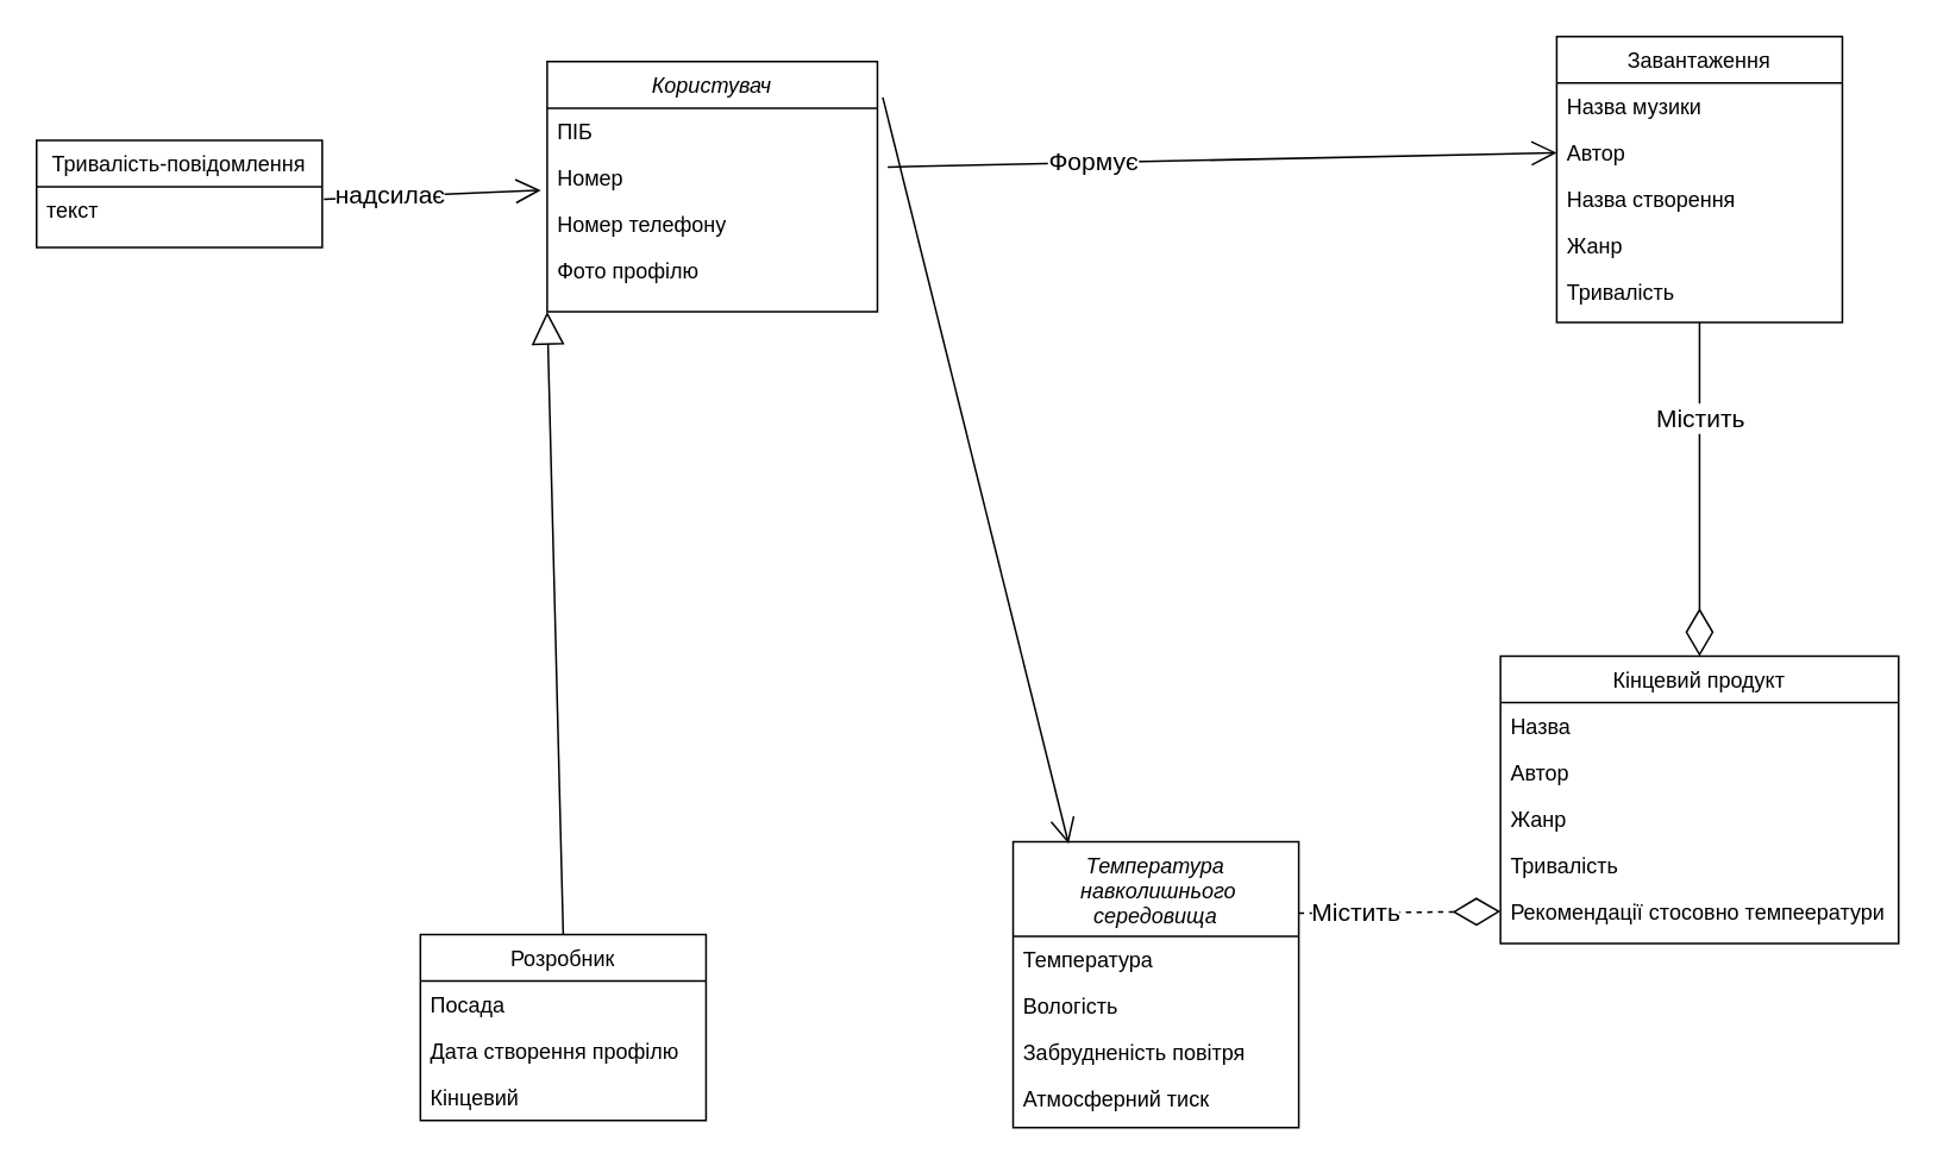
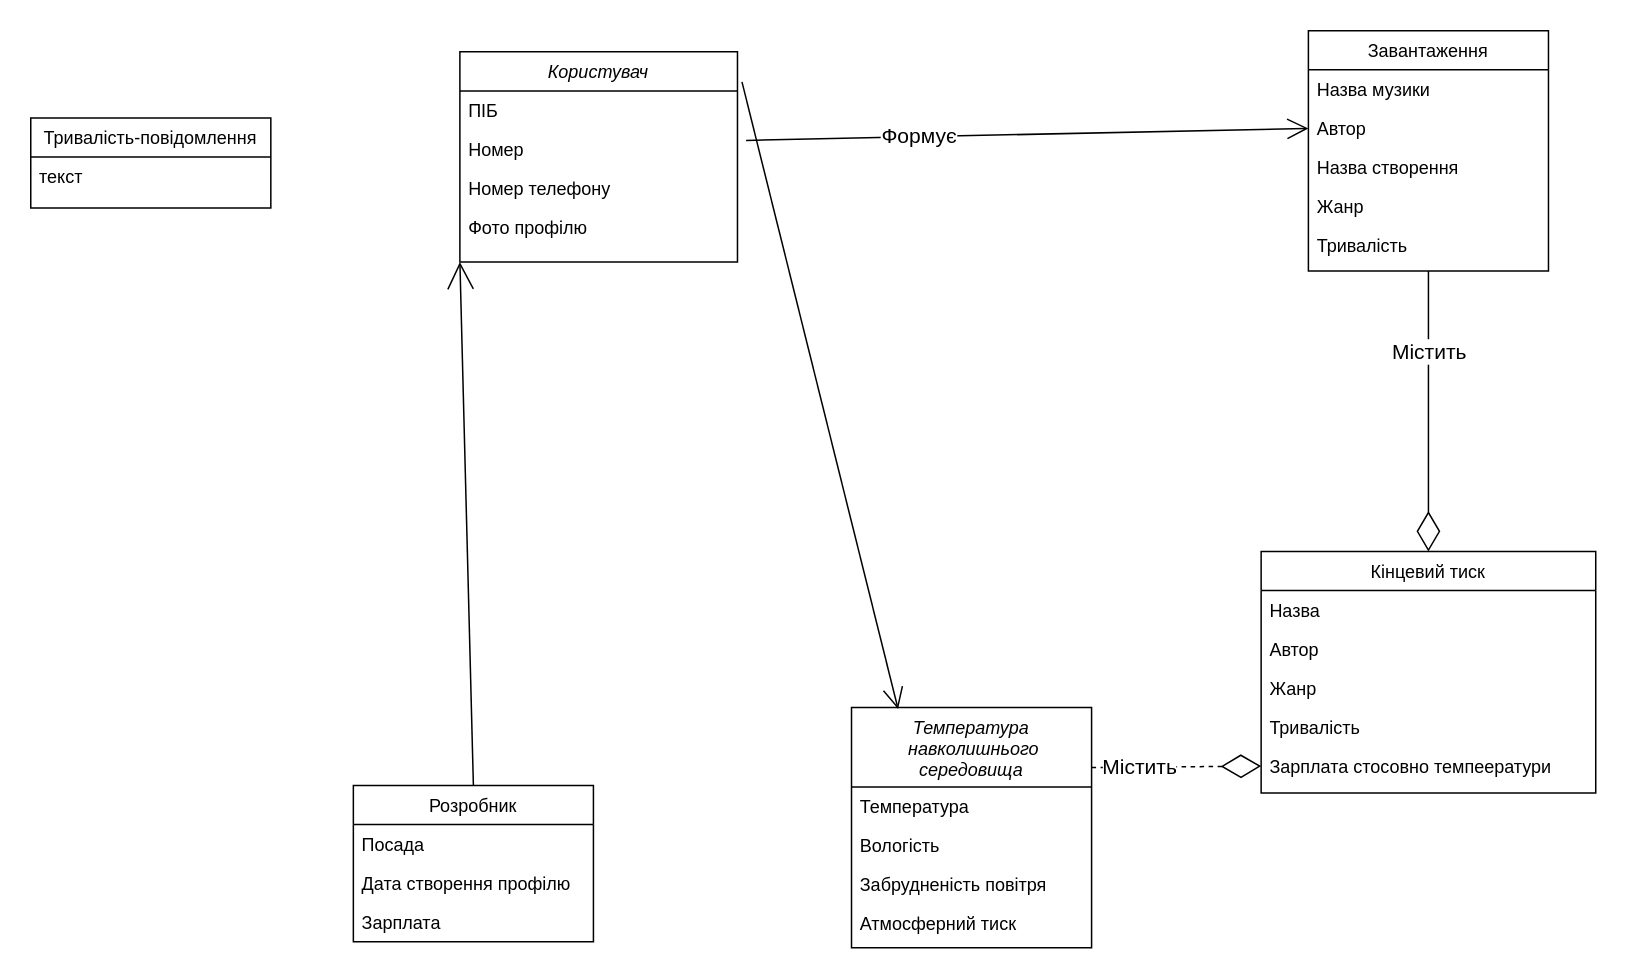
  <mxCell id="0" />
  <mxCell id="1" parent="0" />
  <mxCell id="2" value="Користувач" style="swimlane;fontStyle=2;align=center;verticalAlign=top;childLayout=stackLayout;horizontal=1;startSize=26;horizontalStack=0;resizeParent=1;resizeLast=0;collapsible=1;marginBottom=0;rounded=0;shadow=0;strokeWidth=1;" parent="1" vertex="1"><mxGeometry x="306" y="34" width="185" height="140" as="geometry"><mxRectangle x="230" y="140" width="160" height="26" as="alternateBounds" /></mxGeometry></mxCell>
  <mxCell id="3" value="ПІБ" style="text;align=left;verticalAlign=top;spacingLeft=4;spacingRight=4;overflow=hidden;rotatable=0;points=[[0,0.5],[1,0.5]];portConstraint=eastwest;" parent="2" vertex="1"><mxGeometry y="26" width="185" height="26" as="geometry" /></mxCell>
  <mxCell id="4" value="Номер" style="text;align=left;verticalAlign=top;spacingLeft=4;spacingRight=4;overflow=hidden;rotatable=0;points=[[0,0.5],[1,0.5]];portConstraint=eastwest;rounded=0;shadow=0;html=0;" vertex="1" parent="2"><mxGeometry y="52" width="185" height="26" as="geometry" /></mxCell>
  <mxCell id="5" value="Номер телефону" style="text;align=left;verticalAlign=top;spacingLeft=4;spacingRight=4;overflow=hidden;rotatable=0;points=[[0,0.5],[1,0.5]];portConstraint=eastwest;rounded=0;shadow=0;html=0;" parent="2" vertex="1"><mxGeometry y="78" width="185" height="26" as="geometry" /></mxCell>
  <mxCell id="6" value="Фото профілю" style="text;align=left;verticalAlign=top;spacingLeft=4;spacingRight=4;overflow=hidden;rotatable=0;points=[[0,0.5],[1,0.5]];portConstraint=eastwest;rounded=0;shadow=0;html=0;" parent="2" vertex="1"><mxGeometry y="104" width="185" height="26" as="geometry" /></mxCell>
  <mxCell id="7" value="Розробник" style="swimlane;fontStyle=0;align=center;verticalAlign=top;childLayout=stackLayout;horizontal=1;startSize=26;horizontalStack=0;resizeParent=1;resizeLast=0;collapsible=1;marginBottom=0;rounded=0;shadow=0;strokeWidth=1;" parent="1" vertex="1"><mxGeometry x="235" y="523" width="160" height="104" as="geometry"><mxRectangle x="130" y="380" width="160" height="26" as="alternateBounds" /></mxGeometry></mxCell>
  <mxCell id="8" value="Посада" style="text;align=left;verticalAlign=top;spacingLeft=4;spacingRight=4;overflow=hidden;rotatable=0;points=[[0,0.5],[1,0.5]];portConstraint=eastwest;" parent="7" vertex="1"><mxGeometry y="26" width="160" height="26" as="geometry" /></mxCell>
  <mxCell id="9" value="Дата створення профілю" style="text;align=left;verticalAlign=top;spacingLeft=4;spacingRight=4;overflow=hidden;rotatable=0;points=[[0,0.5],[1,0.5]];portConstraint=eastwest;rounded=0;shadow=0;html=0;" parent="7" vertex="1"><mxGeometry y="52" width="160" height="26" as="geometry" /></mxCell>
- <mxCell id="10" value="Кінцевий" style="text;align=left;verticalAlign=top;spacingLeft=4;spacingRight=4;overflow=hidden;rotatable=0;points=[[0,0.5],[1,0.5]];portConstraint=eastwest;rounded=0;shadow=0;html=0;" vertex="1" parent="7"><mxGeometry y="78" width="160" height="26" as="geometry" /></mxCell>
+ <mxCell id="10" value="Зарплата" style="text;align=left;verticalAlign=top;spacingLeft=4;spacingRight=4;overflow=hidden;rotatable=0;points=[[0,0.5],[1,0.5]];portConstraint=eastwest;rounded=0;shadow=0;html=0;" vertex="1" parent="7"><mxGeometry y="78" width="160" height="26" as="geometry" /></mxCell>
  <mxCell id="11" value="Тривалість-повідомлення" style="swimlane;fontStyle=0;align=center;verticalAlign=top;childLayout=stackLayout;horizontal=1;startSize=26;horizontalStack=0;resizeParent=1;resizeLast=0;collapsible=1;marginBottom=0;rounded=0;shadow=0;strokeWidth=1;" parent="1" vertex="1"><mxGeometry x="20" y="78" width="160" height="60" as="geometry"><mxRectangle x="340" y="380" width="170" height="26" as="alternateBounds" /></mxGeometry></mxCell>
  <mxCell id="12" value="текст" style="text;align=left;verticalAlign=top;spacingLeft=4;spacingRight=4;overflow=hidden;rotatable=0;points=[[0,0.5],[1,0.5]];portConstraint=eastwest;" parent="11" vertex="1"><mxGeometry y="26" width="160" height="26" as="geometry" /></mxCell>
  <mxCell id="13" value="Завантаження" style="swimlane;fontStyle=0;align=center;verticalAlign=top;childLayout=stackLayout;horizontal=1;startSize=26;horizontalStack=0;resizeParent=1;resizeLast=0;collapsible=1;marginBottom=0;rounded=0;shadow=0;strokeWidth=1;" parent="1" vertex="1"><mxGeometry x="871.5" y="20" width="160" height="160" as="geometry"><mxRectangle x="550" y="140" width="160" height="26" as="alternateBounds" /></mxGeometry></mxCell>
  <mxCell id="14" value="Назва музики" style="text;align=left;verticalAlign=top;spacingLeft=4;spacingRight=4;overflow=hidden;rotatable=0;points=[[0,0.5],[1,0.5]];portConstraint=eastwest;" parent="13" vertex="1"><mxGeometry y="26" width="160" height="26" as="geometry" /></mxCell>
  <mxCell id="15" value="Автор" style="text;align=left;verticalAlign=top;spacingLeft=4;spacingRight=4;overflow=hidden;rotatable=0;points=[[0,0.5],[1,0.5]];portConstraint=eastwest;rounded=0;shadow=0;html=0;" vertex="1" parent="13"><mxGeometry y="52" width="160" height="26" as="geometry" /></mxCell>
  <mxCell id="16" value="Назва створення" style="text;align=left;verticalAlign=top;spacingLeft=4;spacingRight=4;overflow=hidden;rotatable=0;points=[[0,0.5],[1,0.5]];portConstraint=eastwest;rounded=0;shadow=0;html=0;" parent="13" vertex="1"><mxGeometry y="78" width="160" height="26" as="geometry" /></mxCell>
  <mxCell id="17" value="Жанр" style="text;align=left;verticalAlign=top;spacingLeft=4;spacingRight=4;overflow=hidden;rotatable=0;points=[[0,0.5],[1,0.5]];portConstraint=eastwest;rounded=0;shadow=0;html=0;" parent="13" vertex="1"><mxGeometry y="104" width="160" height="26" as="geometry" /></mxCell>
  <mxCell id="18" value="Тривалість" style="text;align=left;verticalAlign=top;spacingLeft=4;spacingRight=4;overflow=hidden;rotatable=0;points=[[0,0.5],[1,0.5]];portConstraint=eastwest;rounded=0;shadow=0;html=0;" parent="13" vertex="1"><mxGeometry y="130" width="160" height="26" as="geometry" /></mxCell>
- <mxCell id="19" value="Кінцевий продукт" style="swimlane;fontStyle=0;align=center;verticalAlign=top;childLayout=stackLayout;horizontal=1;startSize=26;horizontalStack=0;resizeParent=1;resizeLast=0;collapsible=1;marginBottom=0;rounded=0;shadow=0;strokeWidth=1;" vertex="1" parent="1"><mxGeometry x="840" y="367" width="223" height="161" as="geometry"><mxRectangle x="130" y="380" width="160" height="26" as="alternateBounds" /></mxGeometry></mxCell>
+ <mxCell id="19" value="Кінцевий тиск" style="swimlane;fontStyle=0;align=center;verticalAlign=top;childLayout=stackLayout;horizontal=1;startSize=26;horizontalStack=0;resizeParent=1;resizeLast=0;collapsible=1;marginBottom=0;rounded=0;shadow=0;strokeWidth=1;" vertex="1" parent="1"><mxGeometry x="840" y="367" width="223" height="161" as="geometry"><mxRectangle x="130" y="380" width="160" height="26" as="alternateBounds" /></mxGeometry></mxCell>
  <mxCell id="20" value="Назва" style="text;align=left;verticalAlign=top;spacingLeft=4;spacingRight=4;overflow=hidden;rotatable=0;points=[[0,0.5],[1,0.5]];portConstraint=eastwest;" vertex="1" parent="19"><mxGeometry y="26" width="223" height="26" as="geometry" /></mxCell>
  <mxCell id="21" value="Автор" style="text;align=left;verticalAlign=top;spacingLeft=4;spacingRight=4;overflow=hidden;rotatable=0;points=[[0,0.5],[1,0.5]];portConstraint=eastwest;rounded=0;shadow=0;html=0;" vertex="1" parent="19"><mxGeometry y="52" width="223" height="26" as="geometry" /></mxCell>
  <mxCell id="22" value="Жанр" style="text;align=left;verticalAlign=top;spacingLeft=4;spacingRight=4;overflow=hidden;rotatable=0;points=[[0,0.5],[1,0.5]];portConstraint=eastwest;rounded=0;shadow=0;html=0;" vertex="1" parent="19"><mxGeometry y="78" width="223" height="26" as="geometry" /></mxCell>
  <mxCell id="23" value="Тривалість" style="text;align=left;verticalAlign=top;spacingLeft=4;spacingRight=4;overflow=hidden;rotatable=0;points=[[0,0.5],[1,0.5]];portConstraint=eastwest;rounded=0;shadow=0;html=0;" vertex="1" parent="19"><mxGeometry y="104" width="223" height="26" as="geometry" /></mxCell>
- <mxCell id="24" value="Рекомендації стосовно темпеератури" style="text;align=left;verticalAlign=top;spacingLeft=4;spacingRight=4;overflow=hidden;rotatable=0;points=[[0,0.5],[1,0.5]];portConstraint=eastwest;rounded=0;shadow=0;html=0;" vertex="1" parent="19"><mxGeometry y="130" width="223" height="26" as="geometry" /></mxCell>
+ <mxCell id="24" value="Зарплата стосовно темпеератури" style="text;align=left;verticalAlign=top;spacingLeft=4;spacingRight=4;overflow=hidden;rotatable=0;points=[[0,0.5],[1,0.5]];portConstraint=eastwest;rounded=0;shadow=0;html=0;" vertex="1" parent="19"><mxGeometry y="130" width="223" height="26" as="geometry" /></mxCell>
  <mxCell id="25" value="" style="endArrow=diamondThin;endFill=0;endSize=24;html=1;rounded=0;exitX=0.5;exitY=1;exitDx=0;exitDy=0;entryX=0.5;entryY=0;entryDx=0;entryDy=0;" edge="1" parent="1" source="13" target="19"><mxGeometry width="160" relative="1" as="geometry"><mxPoint x="231" y="404" as="sourcePoint" /><mxPoint x="391" y="404" as="targetPoint" /></mxGeometry></mxCell>
  <mxCell id="26" value="&lt;font style=&quot;font-size: 14px;&quot;&gt;Містить&lt;/font&gt;" style="edgeLabel;html=1;align=center;verticalAlign=middle;resizable=0;points=[];" vertex="1" connectable="0" parent="25"><mxGeometry x="-0.434" relative="1" as="geometry"><mxPoint as="offset" /></mxGeometry></mxCell>
- <mxCell id="27" value="" style="endArrow=block;endSize=16;endFill=0;html=1;rounded=0;fontSize=14;exitX=0.5;exitY=0;exitDx=0;exitDy=0;entryX=0;entryY=1;entryDx=0;entryDy=0;" edge="1" parent="1" source="7" target="2"><mxGeometry width="160" relative="1" as="geometry"><mxPoint x="391" y="404" as="sourcePoint" /><mxPoint x="311" y="174" as="targetPoint" /><Array as="points" /></mxGeometry></mxCell>
+ <mxCell id="27" value="" style="endArrow=open;endSize=16;endFill=0;html=1;rounded=0;fontSize=14;exitX=0.5;exitY=0;exitDx=0;exitDy=0;entryX=0;entryY=1;entryDx=0;entryDy=0;" edge="1" parent="1" source="7" target="2"><mxGeometry width="160" relative="1" as="geometry"><mxPoint x="391" y="404" as="sourcePoint" /><mxPoint x="311" y="174" as="targetPoint" /><Array as="points" /></mxGeometry></mxCell>
  <mxCell id="28" value="" style="endArrow=open;endFill=1;endSize=12;html=1;rounded=0;fontSize=14;exitX=1.031;exitY=0.269;exitDx=0;exitDy=0;exitPerimeter=0;entryX=0;entryY=0.5;entryDx=0;entryDy=0;" edge="1" parent="1" source="4" target="15"><mxGeometry width="160" relative="1" as="geometry"><mxPoint x="321" y="404" as="sourcePoint" /><mxPoint x="481" y="404" as="targetPoint" /></mxGeometry></mxCell>
  <mxCell id="29" value="Формує" style="edgeLabel;html=1;align=center;verticalAlign=middle;resizable=0;points=[];fontSize=14;" vertex="1" connectable="0" parent="28"><mxGeometry x="-0.388" y="1" relative="1" as="geometry"><mxPoint as="offset" /></mxGeometry></mxCell>
- <mxCell id="30" value="" style="endArrow=open;endFill=1;endSize=12;html=1;rounded=0;fontSize=14;exitX=1.006;exitY=0.269;exitDx=0;exitDy=0;exitPerimeter=0;entryX=-0.019;entryY=0.769;entryDx=0;entryDy=0;entryPerimeter=0;" edge="1" parent="1" source="12" target="4"><mxGeometry width="160" relative="1" as="geometry"><mxPoint x="75.96" y="90.994" as="sourcePoint" /><mxPoint x="161" y="94" as="targetPoint" /></mxGeometry></mxCell>
- <mxCell id="31" value="надсилає" style="edgeLabel;html=1;align=center;verticalAlign=middle;resizable=0;points=[];fontSize=14;" vertex="1" connectable="0" parent="30"><mxGeometry x="-0.388" y="1" relative="1" as="geometry"><mxPoint as="offset" /></mxGeometry></mxCell>
  <mxCell id="32" value="Температура&#10; навколишнього&#10;середовища" style="swimlane;fontStyle=2;align=center;verticalAlign=top;childLayout=stackLayout;horizontal=1;startSize=53;horizontalStack=0;resizeParent=1;resizeLast=0;collapsible=1;marginBottom=0;rounded=0;shadow=0;strokeWidth=1;" vertex="1" parent="1"><mxGeometry x="567" y="471" width="160" height="160" as="geometry"><mxRectangle x="230" y="140" width="160" height="26" as="alternateBounds" /></mxGeometry></mxCell>
  <mxCell id="33" value="Температура" style="text;align=left;verticalAlign=top;spacingLeft=4;spacingRight=4;overflow=hidden;rotatable=0;points=[[0,0.5],[1,0.5]];portConstraint=eastwest;" vertex="1" parent="32"><mxGeometry y="53" width="160" height="26" as="geometry" /></mxCell>
  <mxCell id="34" value="Вологість" style="text;align=left;verticalAlign=top;spacingLeft=4;spacingRight=4;overflow=hidden;rotatable=0;points=[[0,0.5],[1,0.5]];portConstraint=eastwest;rounded=0;shadow=0;html=0;" vertex="1" parent="32"><mxGeometry y="79" width="160" height="26" as="geometry" /></mxCell>
  <mxCell id="35" value="Забрудненість повітря" style="text;align=left;verticalAlign=top;spacingLeft=4;spacingRight=4;overflow=hidden;rotatable=0;points=[[0,0.5],[1,0.5]];portConstraint=eastwest;rounded=0;shadow=0;html=0;" vertex="1" parent="32"><mxGeometry y="105" width="160" height="26" as="geometry" /></mxCell>
  <mxCell id="36" value="Атмосферний тиск" style="text;align=left;verticalAlign=top;spacingLeft=4;spacingRight=4;overflow=hidden;rotatable=0;points=[[0,0.5],[1,0.5]];portConstraint=eastwest;rounded=0;shadow=0;html=0;" vertex="1" parent="32"><mxGeometry y="131" width="160" height="26" as="geometry" /></mxCell>
  <mxCell id="37" value="" style="endArrow=diamondThin;endFill=0;endSize=24;html=1;rounded=0;exitX=1;exitY=0.25;exitDx=0;exitDy=0;entryX=0;entryY=0.5;entryDx=0;entryDy=0;dashed=1;" edge="1" parent="1" source="32" target="24"><mxGeometry width="160" relative="1" as="geometry"><mxPoint x="961.5" y="190" as="sourcePoint" /><mxPoint x="961.5" y="377" as="targetPoint" /></mxGeometry></mxCell>
  <mxCell id="38" value="&lt;font style=&quot;font-size: 14px;&quot;&gt;Містить&lt;/font&gt;" style="edgeLabel;html=1;align=center;verticalAlign=middle;resizable=0;points=[];" vertex="1" connectable="0" parent="37"><mxGeometry x="-0.434" relative="1" as="geometry"><mxPoint as="offset" /></mxGeometry></mxCell>
  <mxCell id="39" value="" style="endArrow=open;endFill=1;endSize=12;html=1;rounded=0;fontSize=14;entryX=0.194;entryY=0.006;entryDx=0;entryDy=0;entryPerimeter=0;" edge="1" parent="1" target="32"><mxGeometry width="160" relative="1" as="geometry"><mxPoint x="494" y="54" as="sourcePoint" /><mxPoint x="881.5" y="95" as="targetPoint" /></mxGeometry></mxCell>
